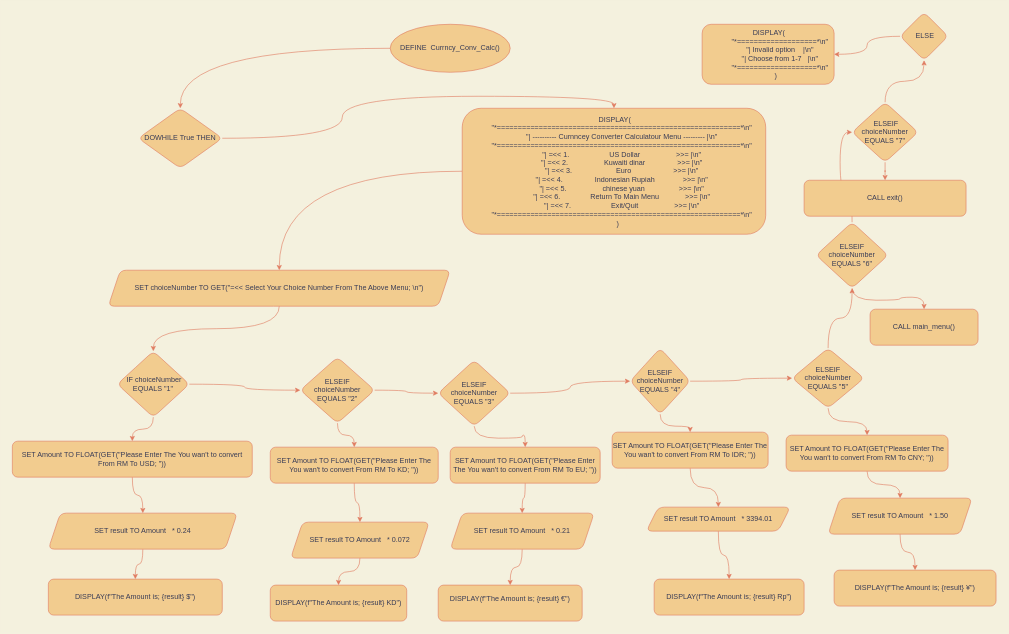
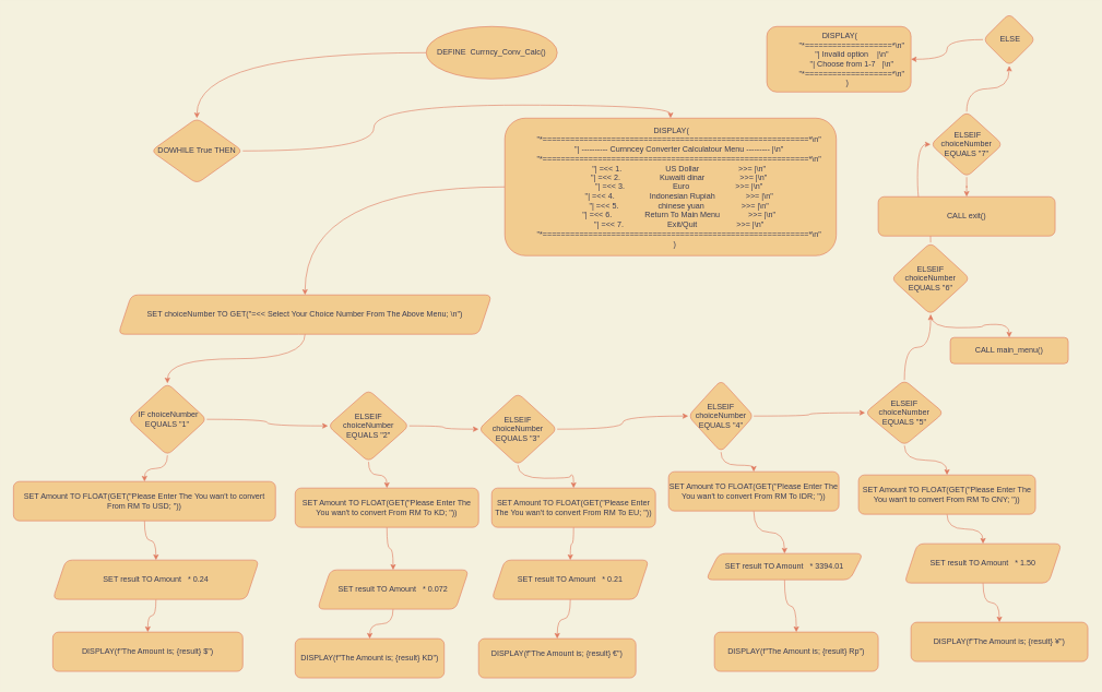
  <mxCell id="0" />
  <mxCell id="1" parent="0" />
  <mxCell id="2" value="" style="edgeStyle=orthogonalEdgeStyle;orthogonalLoop=1;jettySize=auto;html=1;labelBackgroundColor=#F4F1DE;strokeColor=#E07A5F;fontColor=#393C56;curved=1;" edge="1" parent="1" source="3" target="6"><mxGeometry relative="1" as="geometry" /></mxCell>
  <mxCell id="3" value="DEFINE&amp;nbsp; Currncy_Conv_Calc()" style="ellipse;whiteSpace=wrap;html=1;fillColor=#F2CC8F;strokeColor=#E07A5F;fontColor=#393C56;rounded=1;" vertex="1" parent="1"><mxGeometry x="650" y="40" width="200" height="80" as="geometry" /></mxCell>
  <mxCell id="4" value="" style="edgeStyle=orthogonalEdgeStyle;orthogonalLoop=1;jettySize=auto;html=1;labelBackgroundColor=#F4F1DE;strokeColor=#E07A5F;fontColor=#393C56;curved=1;" edge="1" parent="1" source="60" target="8"><mxGeometry relative="1" as="geometry"><mxPoint x="630" y="550" as="sourcePoint" /></mxGeometry></mxCell>
  <mxCell id="5" value="" style="edgeStyle=orthogonalEdgeStyle;orthogonalLoop=1;jettySize=auto;html=1;entryX=0.5;entryY=0;entryDx=0;entryDy=0;labelBackgroundColor=#F4F1DE;strokeColor=#E07A5F;fontColor=#393C56;curved=1;" edge="1" parent="1" source="6" target="60"><mxGeometry relative="1" as="geometry"><mxPoint x="430" y="350" as="targetPoint" /></mxGeometry></mxCell>
  <mxCell id="6" value="DOWHILE True THEN" style="rhombus;whiteSpace=wrap;html=1;fillColor=#F2CC8F;strokeColor=#E07A5F;fontColor=#393C56;rounded=1;" vertex="1" parent="1"><mxGeometry x="230" y="180" width="140" height="100" as="geometry" /></mxCell>
  <mxCell id="7" value="" style="edgeStyle=orthogonalEdgeStyle;orthogonalLoop=1;jettySize=auto;html=1;labelBackgroundColor=#F4F1DE;strokeColor=#E07A5F;fontColor=#393C56;curved=1;" edge="1" parent="1" source="8" target="11"><mxGeometry relative="1" as="geometry" /></mxCell>
  <mxCell id="8" value="SET choiceNumber TO GET(&quot;=&amp;lt;&amp;lt; Select Your Choice Number From The Above Menu; \n&quot;)" style="shape=parallelogram;perimeter=parallelogramPerimeter;whiteSpace=wrap;html=1;fixedSize=1;fillColor=#F2CC8F;strokeColor=#E07A5F;fontColor=#393C56;rounded=1;" vertex="1" parent="1"><mxGeometry x="180" y="450" width="570" height="60" as="geometry" /></mxCell>
  <mxCell id="9" value="" style="edgeStyle=orthogonalEdgeStyle;orthogonalLoop=1;jettySize=auto;html=1;labelBackgroundColor=#F4F1DE;strokeColor=#E07A5F;fontColor=#393C56;curved=1;" edge="1" parent="1" source="11" target="14"><mxGeometry relative="1" as="geometry" /></mxCell>
  <mxCell id="10" value="" style="edgeStyle=orthogonalEdgeStyle;orthogonalLoop=1;jettySize=auto;html=1;labelBackgroundColor=#F4F1DE;strokeColor=#E07A5F;fontColor=#393C56;curved=1;" edge="1" parent="1" source="11" target="33"><mxGeometry relative="1" as="geometry" /></mxCell>
  <mxCell id="11" value="&amp;nbsp;IF choiceNumber EQUALS &quot;1&quot;" style="rhombus;whiteSpace=wrap;html=1;fillColor=#F2CC8F;strokeColor=#E07A5F;fontColor=#393C56;rounded=1;" vertex="1" parent="1"><mxGeometry x="195" y="585" width="120" height="110" as="geometry" /></mxCell>
  <mxCell id="12" value="" style="edgeStyle=orthogonalEdgeStyle;orthogonalLoop=1;jettySize=auto;html=1;labelBackgroundColor=#F4F1DE;strokeColor=#E07A5F;fontColor=#393C56;curved=1;" edge="1" parent="1" source="14" target="17"><mxGeometry relative="1" as="geometry" /></mxCell>
  <mxCell id="13" value="" style="edgeStyle=orthogonalEdgeStyle;orthogonalLoop=1;jettySize=auto;html=1;labelBackgroundColor=#F4F1DE;strokeColor=#E07A5F;fontColor=#393C56;curved=1;" edge="1" parent="1" source="14" target="38"><mxGeometry relative="1" as="geometry" /></mxCell>
  <mxCell id="14" value="ELSEIF choiceNumber EQUALS &quot;2&quot;" style="rhombus;whiteSpace=wrap;html=1;fillColor=#F2CC8F;strokeColor=#E07A5F;fontColor=#393C56;rounded=1;" vertex="1" parent="1"><mxGeometry x="500" y="595" width="124" height="110" as="geometry" /></mxCell>
  <mxCell id="15" value="" style="edgeStyle=orthogonalEdgeStyle;orthogonalLoop=1;jettySize=auto;html=1;labelBackgroundColor=#F4F1DE;strokeColor=#E07A5F;fontColor=#393C56;curved=1;" edge="1" parent="1" source="17" target="20"><mxGeometry relative="1" as="geometry" /></mxCell>
  <mxCell id="16" value="" style="edgeStyle=orthogonalEdgeStyle;orthogonalLoop=1;jettySize=auto;html=1;labelBackgroundColor=#F4F1DE;strokeColor=#E07A5F;fontColor=#393C56;curved=1;" edge="1" parent="1" source="17" target="43"><mxGeometry relative="1" as="geometry" /></mxCell>
  <mxCell id="17" value="ELSEIF choiceNumber EQUALS &quot;3&quot;" style="rhombus;whiteSpace=wrap;html=1;fillColor=#F2CC8F;strokeColor=#E07A5F;fontColor=#393C56;rounded=1;" vertex="1" parent="1"><mxGeometry x="730" y="600" width="120" height="110" as="geometry" /></mxCell>
  <mxCell id="18" value="" style="edgeStyle=orthogonalEdgeStyle;orthogonalLoop=1;jettySize=auto;html=1;labelBackgroundColor=#F4F1DE;strokeColor=#E07A5F;fontColor=#393C56;curved=1;" edge="1" parent="1" source="20" target="23"><mxGeometry relative="1" as="geometry" /></mxCell>
  <mxCell id="19" value="" style="edgeStyle=orthogonalEdgeStyle;orthogonalLoop=1;jettySize=auto;html=1;labelBackgroundColor=#F4F1DE;strokeColor=#E07A5F;fontColor=#393C56;curved=1;" edge="1" parent="1" source="20" target="48"><mxGeometry relative="1" as="geometry" /></mxCell>
  <mxCell id="20" value="ELSEIF choiceNumber EQUALS &quot;4&quot;" style="rhombus;whiteSpace=wrap;html=1;fillColor=#F2CC8F;strokeColor=#E07A5F;fontColor=#393C56;rounded=1;" vertex="1" parent="1"><mxGeometry x="1050" y="580" width="100" height="110" as="geometry" /></mxCell>
  <mxCell id="21" value="" style="edgeStyle=orthogonalEdgeStyle;orthogonalLoop=1;jettySize=auto;html=1;labelBackgroundColor=#F4F1DE;strokeColor=#E07A5F;fontColor=#393C56;curved=1;" edge="1" parent="1" source="23" target="26"><mxGeometry relative="1" as="geometry" /></mxCell>
  <mxCell id="22" value="" style="edgeStyle=orthogonalEdgeStyle;orthogonalLoop=1;jettySize=auto;html=1;labelBackgroundColor=#F4F1DE;strokeColor=#E07A5F;fontColor=#393C56;curved=1;" edge="1" parent="1" source="23" target="53"><mxGeometry relative="1" as="geometry" /></mxCell>
  <mxCell id="23" value="ELSEIF choiceNumber EQUALS &quot;5&quot;" style="rhombus;whiteSpace=wrap;html=1;fillColor=#F2CC8F;strokeColor=#E07A5F;fontColor=#393C56;rounded=1;" vertex="1" parent="1"><mxGeometry x="1320" y="580" width="120" height="100" as="geometry" /></mxCell>
  <mxCell id="24" value="" style="edgeStyle=orthogonalEdgeStyle;orthogonalLoop=1;jettySize=auto;html=1;entryX=0;entryY=0.5;entryDx=0;entryDy=0;labelBackgroundColor=#F4F1DE;strokeColor=#E07A5F;fontColor=#393C56;curved=1;" edge="1" parent="1" source="26" target="29"><mxGeometry relative="1" as="geometry"><mxPoint x="1920" y="645" as="targetPoint" /></mxGeometry></mxCell>
  <mxCell id="25" value="" style="edgeStyle=orthogonalEdgeStyle;orthogonalLoop=1;jettySize=auto;html=1;labelBackgroundColor=#F4F1DE;strokeColor=#E07A5F;fontColor=#393C56;curved=1;" edge="1" parent="1" source="26" target="57"><mxGeometry relative="1" as="geometry" /></mxCell>
  <mxCell id="26" value="ELSEIF choiceNumber EQUALS &quot;6&quot;" style="rhombus;whiteSpace=wrap;html=1;fillColor=#F2CC8F;strokeColor=#E07A5F;fontColor=#393C56;rounded=1;" vertex="1" parent="1"><mxGeometry x="1360" y="370" width="120" height="110" as="geometry" /></mxCell>
  <mxCell id="27" value="" style="edgeStyle=orthogonalEdgeStyle;orthogonalLoop=1;jettySize=auto;html=1;labelBackgroundColor=#F4F1DE;strokeColor=#E07A5F;fontColor=#393C56;curved=1;" edge="1" parent="1" source="29" target="31"><mxGeometry relative="1" as="geometry" /></mxCell>
  <mxCell id="28" value="" style="edgeStyle=orthogonalEdgeStyle;orthogonalLoop=1;jettySize=auto;html=1;labelBackgroundColor=#F4F1DE;strokeColor=#E07A5F;fontColor=#393C56;curved=1;" edge="1" parent="1" source="29" target="58"><mxGeometry relative="1" as="geometry" /></mxCell>
  <mxCell id="29" value="&amp;nbsp;ELSEIF choiceNumber EQUALS &quot;7&quot;" style="rhombus;whiteSpace=wrap;html=1;fillColor=#F2CC8F;strokeColor=#E07A5F;fontColor=#393C56;rounded=1;" vertex="1" parent="1"><mxGeometry x="1420" y="170" width="110" height="100" as="geometry" /></mxCell>
  <mxCell id="30" value="" style="edgeStyle=orthogonalEdgeStyle;orthogonalLoop=1;jettySize=auto;html=1;labelBackgroundColor=#F4F1DE;strokeColor=#E07A5F;fontColor=#393C56;curved=1;" edge="1" parent="1" source="31" target="59"><mxGeometry relative="1" as="geometry" /></mxCell>
  <mxCell id="31" value="&amp;nbsp;ELSE" style="rhombus;whiteSpace=wrap;html=1;fillColor=#F2CC8F;strokeColor=#E07A5F;fontColor=#393C56;rounded=1;" vertex="1" parent="1"><mxGeometry x="1500" width="80" height="80" as="geometry" y="20" /></mxCell>
  <mxCell id="32" value="" style="edgeStyle=orthogonalEdgeStyle;orthogonalLoop=1;jettySize=auto;html=1;labelBackgroundColor=#F4F1DE;strokeColor=#E07A5F;fontColor=#393C56;curved=1;" edge="1" parent="1" source="33" target="35"><mxGeometry relative="1" as="geometry" /></mxCell>
  <mxCell id="33" value="SET Amount TO FLOAT(GET(&quot;Please Enter The You wan't to convert From RM To USD; &quot;))" style="whiteSpace=wrap;html=1;fillColor=#F2CC8F;strokeColor=#E07A5F;fontColor=#393C56;rounded=1;" vertex="1" parent="1"><mxGeometry y="735" width="400" height="60" as="geometry" x="20" /></mxCell>
  <mxCell id="34" value="" style="edgeStyle=orthogonalEdgeStyle;orthogonalLoop=1;jettySize=auto;html=1;labelBackgroundColor=#F4F1DE;strokeColor=#E07A5F;fontColor=#393C56;curved=1;" edge="1" parent="1" source="35" target="36"><mxGeometry relative="1" as="geometry" /></mxCell>
  <mxCell id="35" value="SET result TO Amount&amp;nbsp; &amp;nbsp;* 0.24" style="shape=parallelogram;perimeter=parallelogramPerimeter;whiteSpace=wrap;html=1;fixedSize=1;fillColor=#F2CC8F;strokeColor=#E07A5F;fontColor=#393C56;rounded=1;" vertex="1" parent="1"><mxGeometry x="80" y="855" width="315" height="60" as="geometry" /></mxCell>
  <mxCell id="36" value="DISPLAY(f&quot;The Amount is; {result} $&quot;)" style="whiteSpace=wrap;html=1;fillColor=#F2CC8F;strokeColor=#E07A5F;fontColor=#393C56;rounded=1;" vertex="1" parent="1"><mxGeometry x="80" y="965" width="290" height="60" as="geometry" /></mxCell>
  <mxCell id="37" value="" style="edgeStyle=orthogonalEdgeStyle;orthogonalLoop=1;jettySize=auto;html=1;labelBackgroundColor=#F4F1DE;strokeColor=#E07A5F;fontColor=#393C56;curved=1;" edge="1" parent="1" source="38" target="40"><mxGeometry relative="1" as="geometry" /></mxCell>
  <mxCell id="38" value="SET Amount TO FLOAT(GET(&quot;Please Enter The You wan't to convert From RM To KD; &quot;))" style="whiteSpace=wrap;html=1;fillColor=#F2CC8F;strokeColor=#E07A5F;fontColor=#393C56;rounded=1;" vertex="1" parent="1"><mxGeometry x="450" y="745" width="280" height="60" as="geometry" /></mxCell>
  <mxCell id="39" value="" style="edgeStyle=orthogonalEdgeStyle;orthogonalLoop=1;jettySize=auto;html=1;labelBackgroundColor=#F4F1DE;strokeColor=#E07A5F;fontColor=#393C56;curved=1;" edge="1" parent="1" source="40" target="41"><mxGeometry relative="1" as="geometry" /></mxCell>
  <mxCell id="40" value="SET result TO Amount&amp;nbsp; &amp;nbsp;* 0.072" style="shape=parallelogram;perimeter=parallelogramPerimeter;whiteSpace=wrap;html=1;fixedSize=1;fillColor=#F2CC8F;strokeColor=#E07A5F;fontColor=#393C56;rounded=1;" vertex="1" parent="1"><mxGeometry x="484" y="870" width="231" height="60" as="geometry" /></mxCell>
  <mxCell id="41" value="DISPLAY(f&quot;The Amount is; {result} KD&quot;)" style="whiteSpace=wrap;html=1;fillColor=#F2CC8F;strokeColor=#E07A5F;fontColor=#393C56;rounded=1;" vertex="1" parent="1"><mxGeometry x="450" y="975" width="227.5" height="60" as="geometry" /></mxCell>
  <mxCell id="42" value="" style="edgeStyle=orthogonalEdgeStyle;orthogonalLoop=1;jettySize=auto;html=1;labelBackgroundColor=#F4F1DE;strokeColor=#E07A5F;fontColor=#393C56;curved=1;" edge="1" parent="1" source="43" target="45"><mxGeometry relative="1" as="geometry" /></mxCell>
  <mxCell id="43" value="SET Amount TO FLOAT(GET(&quot;Please Enter The You wan't to convert From RM To EU; &quot;))" style="whiteSpace=wrap;html=1;fillColor=#F2CC8F;strokeColor=#E07A5F;fontColor=#393C56;rounded=1;" vertex="1" parent="1"><mxGeometry x="750" y="745" width="250" height="60" as="geometry" /></mxCell>
  <mxCell id="44" value="" style="edgeStyle=orthogonalEdgeStyle;orthogonalLoop=1;jettySize=auto;html=1;labelBackgroundColor=#F4F1DE;strokeColor=#E07A5F;fontColor=#393C56;curved=1;" edge="1" parent="1" source="45" target="46"><mxGeometry relative="1" as="geometry" /></mxCell>
  <mxCell id="45" value="SET result TO Amount&amp;nbsp; &amp;nbsp;* 0.21" style="shape=parallelogram;perimeter=parallelogramPerimeter;whiteSpace=wrap;html=1;fixedSize=1;fillColor=#F2CC8F;strokeColor=#E07A5F;fontColor=#393C56;rounded=1;" vertex="1" parent="1"><mxGeometry x="750" y="855" width="240" height="60" as="geometry" /></mxCell>
  <mxCell id="46" value="&lt;div&gt;DISPLAY(f&quot;The Amount is; {result} €&quot;)&lt;/div&gt;&lt;div&gt;&lt;br&gt;&lt;/div&gt;" style="whiteSpace=wrap;html=1;fillColor=#F2CC8F;strokeColor=#E07A5F;fontColor=#393C56;rounded=1;" vertex="1" parent="1"><mxGeometry x="730" y="975" width="240" height="60" as="geometry" /></mxCell>
  <mxCell id="47" value="" style="edgeStyle=orthogonalEdgeStyle;orthogonalLoop=1;jettySize=auto;html=1;labelBackgroundColor=#F4F1DE;strokeColor=#E07A5F;fontColor=#393C56;curved=1;" edge="1" parent="1" source="48" target="50"><mxGeometry relative="1" as="geometry" /></mxCell>
  <mxCell id="48" value="SET Amount TO FLOAT(GET(&quot;Please Enter The You wan't to convert From RM To IDR; &quot;))" style="whiteSpace=wrap;html=1;fillColor=#F2CC8F;strokeColor=#E07A5F;fontColor=#393C56;rounded=1;" vertex="1" parent="1"><mxGeometry x="1020" y="720" width="260" height="60" as="geometry" /></mxCell>
  <mxCell id="49" value="" style="edgeStyle=orthogonalEdgeStyle;orthogonalLoop=1;jettySize=auto;html=1;labelBackgroundColor=#F4F1DE;strokeColor=#E07A5F;fontColor=#393C56;curved=1;" edge="1" parent="1" source="50" target="51"><mxGeometry relative="1" as="geometry" /></mxCell>
  <mxCell id="50" value="SET result TO Amount&amp;nbsp; &amp;nbsp;* 3394.01" style="shape=parallelogram;perimeter=parallelogramPerimeter;whiteSpace=wrap;html=1;fixedSize=1;fillColor=#F2CC8F;strokeColor=#E07A5F;fontColor=#393C56;rounded=1;" vertex="1" parent="1"><mxGeometry x="1077" y="845" width="240" height="40" as="geometry" /></mxCell>
  <mxCell id="51" value="DISPLAY(f&quot;The Amount is; {result} Rp&quot;)" style="whiteSpace=wrap;html=1;fillColor=#F2CC8F;strokeColor=#E07A5F;fontColor=#393C56;rounded=1;" vertex="1" parent="1"><mxGeometry x="1090" y="965" width="250" height="60" as="geometry" /></mxCell>
  <mxCell id="52" value="" style="edgeStyle=orthogonalEdgeStyle;orthogonalLoop=1;jettySize=auto;html=1;labelBackgroundColor=#F4F1DE;strokeColor=#E07A5F;fontColor=#393C56;curved=1;" edge="1" parent="1" source="53" target="55"><mxGeometry relative="1" as="geometry" /></mxCell>
  <mxCell id="53" value="SET Amount TO FLOAT(GET(&quot;Please Enter The You wan't to convert From RM To CNY; &quot;))" style="whiteSpace=wrap;html=1;fillColor=#F2CC8F;strokeColor=#E07A5F;fontColor=#393C56;rounded=1;" vertex="1" parent="1"><mxGeometry x="1310" y="725" width="270" height="60" as="geometry" /></mxCell>
  <mxCell id="54" value="" style="edgeStyle=orthogonalEdgeStyle;orthogonalLoop=1;jettySize=auto;html=1;labelBackgroundColor=#F4F1DE;strokeColor=#E07A5F;fontColor=#393C56;curved=1;" edge="1" parent="1" source="55" target="56"><mxGeometry relative="1" as="geometry" /></mxCell>
  <mxCell id="55" value="SET result TO Amount&amp;nbsp; &amp;nbsp;* 1.50" style="shape=parallelogram;perimeter=parallelogramPerimeter;whiteSpace=wrap;html=1;fixedSize=1;fillColor=#F2CC8F;strokeColor=#E07A5F;fontColor=#393C56;rounded=1;" vertex="1" parent="1"><mxGeometry x="1380" y="830" width="240" height="60" as="geometry" /></mxCell>
  <mxCell id="56" value="DISPLAY(f&quot;The Amount is; {result} ¥&quot;)" style="whiteSpace=wrap;html=1;fillColor=#F2CC8F;strokeColor=#E07A5F;fontColor=#393C56;rounded=1;" vertex="1" parent="1"><mxGeometry x="1390" y="950" width="270" height="60" as="geometry" /></mxCell>
- <mxCell id="57" value="CALL main_menu()" style="whiteSpace=wrap;html=1;fillColor=#F2CC8F;strokeColor=#E07A5F;fontColor=#393C56;rounded=1;" vertex="1" parent="1"><mxGeometry x="1450" y="515" width="180" height="60" as="geometry" /></mxCell>
+ <mxCell id="57" value="CALL main_menu()" style="whiteSpace=wrap;html=1;fillColor=#F2CC8F;strokeColor=#E07A5F;fontColor=#393C56;rounded=1;" vertex="1" parent="1"><mxGeometry x="1450" y="515" width="180" height="40" as="geometry" /></mxCell>
  <mxCell id="58" value="&amp;nbsp;CALL exit()&amp;nbsp;" style="whiteSpace=wrap;html=1;fillColor=#F2CC8F;strokeColor=#E07A5F;fontColor=#393C56;rounded=1;" vertex="1" parent="1"><mxGeometry x="1340" y="300" width="270" height="60" as="geometry" /></mxCell>
  <mxCell id="59" value="&lt;div&gt;&amp;nbsp;DISPLAY(&lt;/div&gt;&lt;div&gt;&amp;nbsp; &amp;nbsp; &amp;nbsp; &amp;nbsp; &amp;nbsp; &amp;nbsp; &quot;*===================*\n&quot;&lt;/div&gt;&lt;div&gt;&amp;nbsp; &amp;nbsp; &amp;nbsp; &amp;nbsp; &amp;nbsp; &amp;nbsp; &quot;| Invalid option&amp;nbsp; &amp;nbsp; |\n&quot;&lt;/div&gt;&lt;div&gt;&amp;nbsp; &amp;nbsp; &amp;nbsp; &amp;nbsp; &amp;nbsp; &amp;nbsp; &quot;| Choose from 1-7&amp;nbsp; &amp;nbsp;|\n&quot;&lt;/div&gt;&lt;div&gt;&amp;nbsp; &amp;nbsp; &amp;nbsp; &amp;nbsp; &amp;nbsp; &amp;nbsp; &quot;*===================*\n&quot;&lt;/div&gt;&lt;div&gt;&amp;nbsp; &amp;nbsp; &amp;nbsp; &amp;nbsp; )&lt;/div&gt;" style="whiteSpace=wrap;html=1;fillColor=#F2CC8F;strokeColor=#E07A5F;fontColor=#393C56;rounded=1;" vertex="1" parent="1"><mxGeometry x="1170" y="40" width="220" height="100" as="geometry" /></mxCell>
  <mxCell id="60" value="&lt;div&gt;&amp;nbsp;DISPLAY(&lt;/div&gt;&lt;div&gt;&amp;nbsp; &amp;nbsp; &amp;nbsp; &amp;nbsp; &quot;*==========================================================*\n&quot;&lt;/div&gt;&lt;div&gt;&amp;nbsp; &amp;nbsp; &amp;nbsp; &amp;nbsp; &quot;| ---------- Curnncey Converter Calculatour Menu --------- |\n&quot;&lt;/div&gt;&lt;div&gt;&amp;nbsp; &amp;nbsp; &amp;nbsp; &amp;nbsp; &quot;*==========================================================*\n&quot;&lt;/div&gt;&lt;div&gt;&amp;nbsp; &amp;nbsp; &amp;nbsp; &amp;nbsp; &quot;| =&amp;lt;&amp;lt; 1.&amp;nbsp; &amp;nbsp; &amp;nbsp; &amp;nbsp; &amp;nbsp; &amp;nbsp; &amp;nbsp; &amp;nbsp; &amp;nbsp; &amp;nbsp; US Dollar&amp;nbsp; &amp;nbsp; &amp;nbsp; &amp;nbsp; &amp;nbsp; &amp;nbsp; &amp;nbsp; &amp;nbsp; &amp;nbsp; &amp;gt;&amp;gt;= |\n&quot;&lt;/div&gt;&lt;div&gt;&amp;nbsp; &amp;nbsp; &amp;nbsp; &amp;nbsp; &quot;| =&amp;lt;&amp;lt; 2.&amp;nbsp; &amp;nbsp; &amp;nbsp; &amp;nbsp; &amp;nbsp; &amp;nbsp; &amp;nbsp; &amp;nbsp; &amp;nbsp; Kuwaiti dinar&amp;nbsp; &amp;nbsp; &amp;nbsp; &amp;nbsp; &amp;nbsp; &amp;nbsp; &amp;nbsp; &amp;nbsp; &amp;gt;&amp;gt;= |\n&quot;&lt;/div&gt;&lt;div&gt;&amp;nbsp; &amp;nbsp; &amp;nbsp; &amp;nbsp; &quot;| =&amp;lt;&amp;lt; 3.&amp;nbsp; &amp;nbsp; &amp;nbsp; &amp;nbsp; &amp;nbsp; &amp;nbsp; &amp;nbsp; &amp;nbsp; &amp;nbsp; &amp;nbsp; &amp;nbsp; Euro&amp;nbsp; &amp;nbsp; &amp;nbsp; &amp;nbsp; &amp;nbsp; &amp;nbsp; &amp;nbsp; &amp;nbsp; &amp;nbsp; &amp;nbsp; &amp;nbsp;&amp;gt;&amp;gt;= |\n&quot;&lt;/div&gt;&lt;div&gt;&amp;nbsp; &amp;nbsp; &amp;nbsp; &amp;nbsp; &quot;| =&amp;lt;&amp;lt; 4.&amp;nbsp; &amp;nbsp; &amp;nbsp; &amp;nbsp; &amp;nbsp; &amp;nbsp; &amp;nbsp; &amp;nbsp; Indonesian Rupiah&amp;nbsp; &amp;nbsp; &amp;nbsp; &amp;nbsp; &amp;nbsp; &amp;nbsp; &amp;nbsp; &amp;gt;&amp;gt;= |\n&quot;&lt;/div&gt;&lt;div&gt;&amp;nbsp; &amp;nbsp; &amp;nbsp; &amp;nbsp; &quot;| =&amp;lt;&amp;lt; 5.&amp;nbsp; &amp;nbsp; &amp;nbsp; &amp;nbsp; &amp;nbsp; &amp;nbsp; &amp;nbsp; &amp;nbsp; &amp;nbsp; chinese yuan&amp;nbsp; &amp;nbsp; &amp;nbsp; &amp;nbsp; &amp;nbsp; &amp;nbsp; &amp;nbsp; &amp;nbsp; &amp;nbsp;&amp;gt;&amp;gt;= |\n&quot;&lt;/div&gt;&lt;div&gt;&amp;nbsp; &amp;nbsp; &amp;nbsp; &amp;nbsp; &quot;| =&amp;lt;&amp;lt; 6.&amp;nbsp; &amp;nbsp; &amp;nbsp; &amp;nbsp; &amp;nbsp; &amp;nbsp; &amp;nbsp; &amp;nbsp;Return To Main Menu&amp;nbsp; &amp;nbsp; &amp;nbsp; &amp;nbsp; &amp;nbsp; &amp;nbsp; &amp;nbsp;&amp;gt;&amp;gt;= |\n&quot;&lt;/div&gt;&lt;div&gt;&amp;nbsp; &amp;nbsp; &amp;nbsp; &amp;nbsp; &quot;| =&amp;lt;&amp;lt; 7.&amp;nbsp; &amp;nbsp; &amp;nbsp; &amp;nbsp; &amp;nbsp; &amp;nbsp; &amp;nbsp; &amp;nbsp; &amp;nbsp; &amp;nbsp; Exit/Quit&amp;nbsp; &amp;nbsp; &amp;nbsp; &amp;nbsp; &amp;nbsp; &amp;nbsp; &amp;nbsp; &amp;nbsp; &amp;nbsp; &amp;gt;&amp;gt;= |\n&quot;&lt;/div&gt;&lt;div&gt;&amp;nbsp; &amp;nbsp; &amp;nbsp; &amp;nbsp; &quot;*==========================================================*\n&quot;&lt;/div&gt;&lt;div&gt;&amp;nbsp; &amp;nbsp; )&lt;/div&gt;" style="whiteSpace=wrap;html=1;shadow=0;glass=0;fillColor=#F2CC8F;strokeColor=#E07A5F;fontColor=#393C56;rounded=1;" vertex="1" parent="1"><mxGeometry x="770" y="180" width="506" height="210" as="geometry" /></mxCell>
